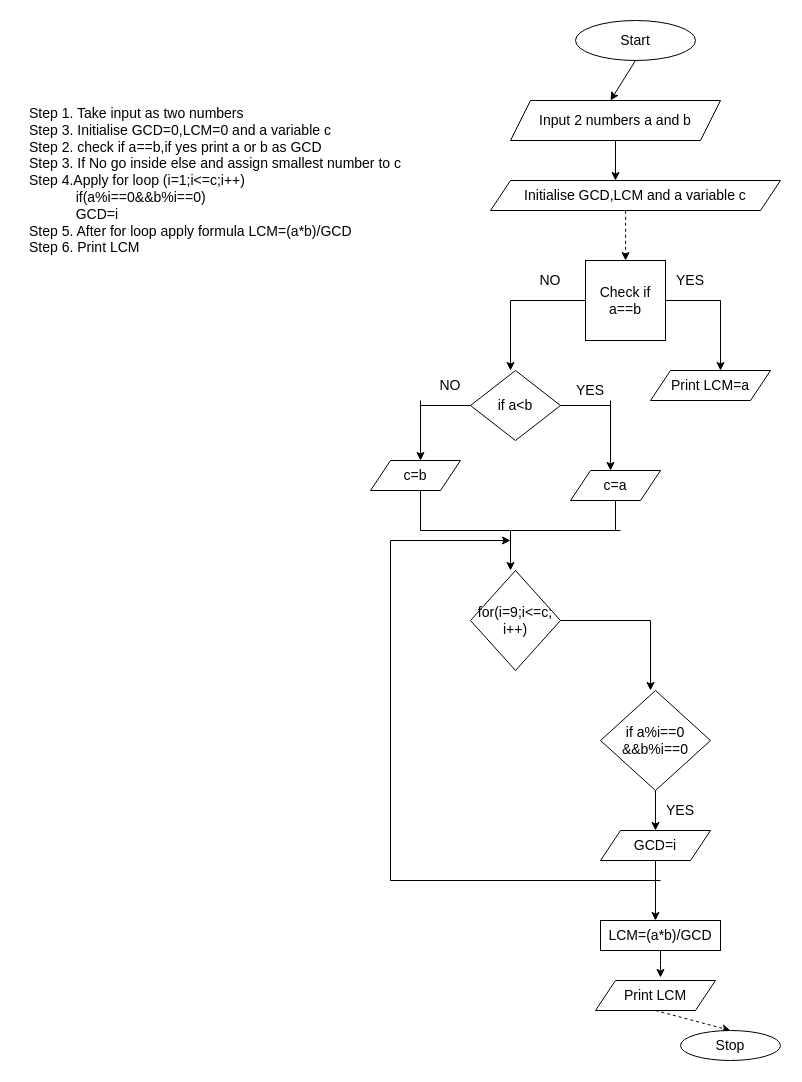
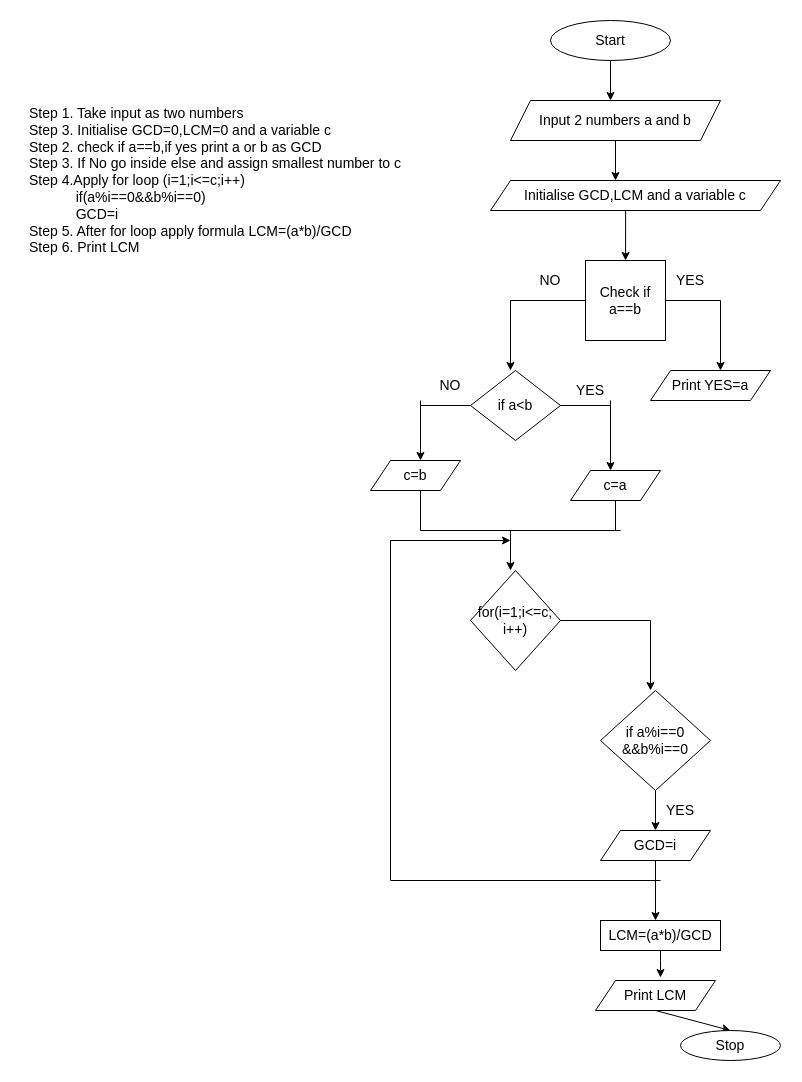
  <mxCell id="0" />
  <mxCell id="1" parent="0" />
  <mxCell id="2" value="&lt;div style=&quot;text-align: left&quot;&gt;&lt;span style=&quot;font-size: 14px&quot;&gt;Step 1. Take input as two numbers&lt;/span&gt;&lt;/div&gt;&lt;font style=&quot;font-size: 14px&quot;&gt;&lt;div style=&quot;text-align: left&quot;&gt;&lt;span&gt;Step 3. Initialise GCD=0,LCM=0 and a variable c&lt;/span&gt;&lt;/div&gt;&lt;div style=&quot;text-align: left&quot;&gt;&lt;span&gt;Step 2. check if a==b,if yes print a or b as GCD&lt;/span&gt;&lt;/div&gt;&lt;div style=&quot;text-align: left&quot;&gt;&lt;span&gt;Step 3. If No go inside else and assign smallest number to c&lt;/span&gt;&lt;/div&gt;&lt;div style=&quot;text-align: left&quot;&gt;&lt;span&gt;Step 4.Apply for loop (i=1;i&amp;lt;=c;i++)&lt;/span&gt;&lt;/div&gt;&lt;div style=&quot;text-align: left&quot;&gt;&lt;span&gt;&amp;nbsp; &amp;nbsp; &amp;nbsp; &amp;nbsp; &amp;nbsp; &amp;nbsp; if(a%i==0&amp;amp;&amp;amp;b%i==0)&lt;/span&gt;&lt;/div&gt;&lt;div style=&quot;text-align: left&quot;&gt;&lt;span&gt;&amp;nbsp; &amp;nbsp; &amp;nbsp; &amp;nbsp; &amp;nbsp; &amp;nbsp; GCD=i&lt;/span&gt;&lt;/div&gt;&lt;div style=&quot;text-align: left&quot;&gt;&lt;span&gt;Step 5. After for loop apply formula LCM=(a*b)/GCD&lt;/span&gt;&lt;/div&gt;&lt;div style=&quot;text-align: left&quot;&gt;Step 6. Print LCM&lt;/div&gt;&lt;/font&gt;" style="text;html=1;strokeColor=none;fillColor=none;align=center;verticalAlign=middle;whiteSpace=wrap;rounded=0;" vertex="1" parent="1"><mxGeometry x="20" y="110" width="390" height="140" as="geometry" /></mxCell>
- <mxCell id="3" value="&lt;font style=&quot;font-size: 14px&quot;&gt;Start&lt;/font&gt;" style="ellipse;whiteSpace=wrap;html=1;" vertex="1" parent="1"><mxGeometry x="575" y="20" width="120" height="40" as="geometry" /></mxCell>
+ <mxCell id="3" value="&lt;font style=&quot;font-size: 14px&quot;&gt;Start&lt;/font&gt;" style="ellipse;whiteSpace=wrap;html=1;" vertex="1" parent="1"><mxGeometry x="550" y="20" width="120" height="40" as="geometry" /></mxCell>
  <mxCell id="4" value="" style="endArrow=classic;html=1;exitX=0.5;exitY=1;exitDx=0;exitDy=0;" edge="1" parent="1" source="3"><mxGeometry width="50" height="50" relative="1" as="geometry"><mxPoint x="380" y="300" as="sourcePoint" /><mxPoint x="610" y="100" as="targetPoint" /></mxGeometry></mxCell>
  <mxCell id="5" value="&lt;font style=&quot;font-size: 14px&quot;&gt;Input 2 numbers a and b&lt;/font&gt;" style="shape=parallelogram;perimeter=parallelogramPerimeter;whiteSpace=wrap;html=1;fixedSize=1;" vertex="1" parent="1"><mxGeometry x="510" y="100" width="210" height="40" as="geometry" /></mxCell>
  <mxCell id="6" value="&lt;font style=&quot;font-size: 14px&quot;&gt;Initialise GCD,LCM and a variable c&lt;/font&gt;" style="shape=parallelogram;perimeter=parallelogramPerimeter;whiteSpace=wrap;html=1;fixedSize=1;" vertex="1" parent="1"><mxGeometry x="490" y="180" width="290" height="30" as="geometry" /></mxCell>
  <mxCell id="7" value="" style="endArrow=classic;html=1;exitX=0.5;exitY=1;exitDx=0;exitDy=0;" edge="1" parent="1" source="5"><mxGeometry width="50" height="50" relative="1" as="geometry"><mxPoint x="380" y="300" as="sourcePoint" /><mxPoint x="615" y="180" as="targetPoint" /></mxGeometry></mxCell>
  <mxCell id="8" value="&lt;font style=&quot;font-size: 14px&quot;&gt;Check if a==b&lt;/font&gt;" style="whiteSpace=wrap;html=1;rounded=0;" vertex="1" parent="1"><mxGeometry x="585" y="260" width="80" height="80" as="geometry" /></mxCell>
  <mxCell id="9" value="" style="endArrow=none;html=1;exitX=1;exitY=0.5;exitDx=0;exitDy=0;" edge="1" parent="1" source="8"><mxGeometry width="50" height="50" relative="1" as="geometry"><mxPoint x="380" y="280" as="sourcePoint" /><mxPoint x="720" y="300" as="targetPoint" /></mxGeometry></mxCell>
  <mxCell id="10" value="" style="endArrow=classic;html=1;" edge="1" parent="1"><mxGeometry width="50" height="50" relative="1" as="geometry"><mxPoint x="720" y="300" as="sourcePoint" /><mxPoint x="720" y="370" as="targetPoint" /></mxGeometry></mxCell>
- <mxCell id="11" value="&lt;font style=&quot;font-size: 14px&quot;&gt;Print LCM=a&lt;/font&gt;" style="shape=parallelogram;perimeter=parallelogramPerimeter;whiteSpace=wrap;html=1;fixedSize=1;" vertex="1" parent="1"><mxGeometry x="650" y="370" width="120" height="30" as="geometry" /></mxCell>
+ <mxCell id="11" value="&lt;font style=&quot;font-size: 14px&quot;&gt;Print YES=a&lt;/font&gt;" style="shape=parallelogram;perimeter=parallelogramPerimeter;whiteSpace=wrap;html=1;fixedSize=1;" vertex="1" parent="1"><mxGeometry x="650" y="370" width="120" height="30" as="geometry" /></mxCell>
  <mxCell id="12" value="" style="endArrow=none;html=1;exitX=0;exitY=0.5;exitDx=0;exitDy=0;" edge="1" parent="1" source="8"><mxGeometry width="50" height="50" relative="1" as="geometry"><mxPoint x="380" y="280" as="sourcePoint" /><mxPoint x="510" y="300" as="targetPoint" /></mxGeometry></mxCell>
  <mxCell id="13" value="" style="endArrow=classic;html=1;" edge="1" parent="1"><mxGeometry width="50" height="50" relative="1" as="geometry"><mxPoint x="510" y="300" as="sourcePoint" /><mxPoint x="510" y="370" as="targetPoint" /></mxGeometry></mxCell>
  <mxCell id="14" value="&lt;font style=&quot;font-size: 14px&quot;&gt;if a&amp;lt;b&lt;br&gt;&lt;/font&gt;" style="rhombus;whiteSpace=wrap;html=1;" vertex="1" parent="1"><mxGeometry x="470" y="370" width="90" height="70" as="geometry" /></mxCell>
  <mxCell id="15" value="&lt;font style=&quot;font-size: 14px&quot;&gt;YES&lt;/font&gt;" style="text;html=1;strokeColor=none;fillColor=none;align=center;verticalAlign=middle;whiteSpace=wrap;rounded=0;" vertex="1" parent="1"><mxGeometry x="670" y="270" width="40" height="20" as="geometry" /></mxCell>
  <mxCell id="16" value="&lt;font style=&quot;font-size: 14px&quot;&gt;NO&lt;/font&gt;" style="text;html=1;strokeColor=none;fillColor=none;align=center;verticalAlign=middle;whiteSpace=wrap;rounded=0;" vertex="1" parent="1"><mxGeometry x="530" y="270" width="40" height="20" as="geometry" /></mxCell>
  <mxCell id="17" value="" style="endArrow=none;html=1;exitX=1;exitY=0.5;exitDx=0;exitDy=0;" edge="1" parent="1" source="14"><mxGeometry width="50" height="50" relative="1" as="geometry"><mxPoint x="380" y="370" as="sourcePoint" /><mxPoint x="610" y="405" as="targetPoint" /></mxGeometry></mxCell>
  <mxCell id="18" value="" style="endArrow=classic;html=1;" edge="1" parent="1"><mxGeometry width="50" height="50" relative="1" as="geometry"><mxPoint x="610" y="400" as="sourcePoint" /><mxPoint x="610" y="470" as="targetPoint" /></mxGeometry></mxCell>
  <mxCell id="19" value="&lt;font style=&quot;font-size: 14px&quot;&gt;c=a&lt;/font&gt;" style="shape=parallelogram;perimeter=parallelogramPerimeter;whiteSpace=wrap;html=1;fixedSize=1;" vertex="1" parent="1"><mxGeometry x="570" y="470" width="90" height="30" as="geometry" /></mxCell>
  <mxCell id="20" value="" style="endArrow=none;html=1;exitX=0;exitY=0.5;exitDx=0;exitDy=0;" edge="1" parent="1" source="14"><mxGeometry width="50" height="50" relative="1" as="geometry"><mxPoint x="380" y="370" as="sourcePoint" /><mxPoint x="420" y="405" as="targetPoint" /></mxGeometry></mxCell>
  <mxCell id="21" value="" style="endArrow=classic;html=1;" edge="1" parent="1"><mxGeometry width="50" height="50" relative="1" as="geometry"><mxPoint x="420" y="400" as="sourcePoint" /><mxPoint x="420" y="460" as="targetPoint" /></mxGeometry></mxCell>
  <mxCell id="22" value="&lt;font style=&quot;font-size: 14px&quot;&gt;c=b&lt;/font&gt;" style="shape=parallelogram;perimeter=parallelogramPerimeter;whiteSpace=wrap;html=1;fixedSize=1;" vertex="1" parent="1"><mxGeometry x="370" y="460" width="90" height="30" as="geometry" /></mxCell>
  <mxCell id="23" value="&lt;font style=&quot;font-size: 14px&quot;&gt;YES&lt;/font&gt;" style="text;html=1;strokeColor=none;fillColor=none;align=center;verticalAlign=middle;whiteSpace=wrap;rounded=0;" vertex="1" parent="1"><mxGeometry x="570" y="380" width="40" height="20" as="geometry" /></mxCell>
  <mxCell id="24" value="&lt;font style=&quot;font-size: 14px&quot;&gt;NO&lt;/font&gt;" style="text;html=1;strokeColor=none;fillColor=none;align=center;verticalAlign=middle;whiteSpace=wrap;rounded=0;" vertex="1" parent="1"><mxGeometry x="430" y="375" width="40" height="20" as="geometry" /></mxCell>
  <mxCell id="25" value="" style="endArrow=none;html=1;" edge="1" parent="1"><mxGeometry width="50" height="50" relative="1" as="geometry"><mxPoint x="420" y="490" as="sourcePoint" /><mxPoint x="420" y="530" as="targetPoint" /><Array as="points" /></mxGeometry></mxCell>
  <mxCell id="26" value="" style="endArrow=none;html=1;exitX=0.5;exitY=1;exitDx=0;exitDy=0;" edge="1" parent="1" source="19"><mxGeometry width="50" height="50" relative="1" as="geometry"><mxPoint x="380" y="470" as="sourcePoint" /><mxPoint x="615" y="530" as="targetPoint" /></mxGeometry></mxCell>
  <mxCell id="27" value="" style="endArrow=none;html=1;" edge="1" parent="1"><mxGeometry width="50" height="50" relative="1" as="geometry"><mxPoint x="420" y="530" as="sourcePoint" /><mxPoint x="620" y="530" as="targetPoint" /></mxGeometry></mxCell>
  <mxCell id="28" value="" style="endArrow=classic;html=1;" edge="1" parent="1"><mxGeometry width="50" height="50" relative="1" as="geometry"><mxPoint x="510" y="530" as="sourcePoint" /><mxPoint x="510" y="570" as="targetPoint" /></mxGeometry></mxCell>
- <mxCell id="29" value="&lt;font style=&quot;font-size: 14px&quot;&gt;for(i=9;i&amp;lt;=c;&lt;br&gt;i++)&lt;/font&gt;" style="rhombus;whiteSpace=wrap;html=1;" vertex="1" parent="1"><mxGeometry x="470" y="570" width="90" height="100" as="geometry" /></mxCell>
+ <mxCell id="29" value="&lt;font style=&quot;font-size: 14px&quot;&gt;for(i=1;i&amp;lt;=c;&lt;br&gt;i++)&lt;/font&gt;" style="rhombus;whiteSpace=wrap;html=1;" vertex="1" parent="1"><mxGeometry x="470" y="570" width="90" height="100" as="geometry" /></mxCell>
  <mxCell id="30" value="" style="endArrow=none;html=1;exitX=1;exitY=0.5;exitDx=0;exitDy=0;" edge="1" parent="1" source="29"><mxGeometry width="50" height="50" relative="1" as="geometry"><mxPoint x="460" y="580" as="sourcePoint" /><mxPoint x="650" y="620" as="targetPoint" /></mxGeometry></mxCell>
  <mxCell id="31" value="" style="endArrow=classic;html=1;" edge="1" parent="1"><mxGeometry width="50" height="50" relative="1" as="geometry"><mxPoint x="650" y="620" as="sourcePoint" /><mxPoint x="650" y="690" as="targetPoint" /></mxGeometry></mxCell>
  <mxCell id="32" value="&lt;font style=&quot;font-size: 14px&quot;&gt;if a%i==0&lt;br&gt;&amp;amp;&amp;amp;b%i==0&lt;/font&gt;" style="rhombus;whiteSpace=wrap;html=1;" vertex="1" parent="1"><mxGeometry x="600" y="690" width="110" height="100" as="geometry" /></mxCell>
  <mxCell id="33" value="" style="endArrow=classic;html=1;exitX=0.5;exitY=1;exitDx=0;exitDy=0;" edge="1" parent="1" source="32"><mxGeometry width="50" height="50" relative="1" as="geometry"><mxPoint x="460" y="770" as="sourcePoint" /><mxPoint x="655" y="830" as="targetPoint" /></mxGeometry></mxCell>
  <mxCell id="34" value="&lt;font style=&quot;font-size: 14px&quot;&gt;GCD=i&lt;/font&gt;" style="shape=parallelogram;perimeter=parallelogramPerimeter;whiteSpace=wrap;html=1;fixedSize=1;" vertex="1" parent="1"><mxGeometry x="600" y="830" width="110" height="30" as="geometry" /></mxCell>
  <mxCell id="35" value="" style="endArrow=classic;html=1;exitX=0.5;exitY=1;exitDx=0;exitDy=0;" edge="1" parent="1" source="34"><mxGeometry width="50" height="50" relative="1" as="geometry"><mxPoint x="460" y="870" as="sourcePoint" /><mxPoint x="655" y="920" as="targetPoint" /></mxGeometry></mxCell>
  <mxCell id="36" value="&lt;font style=&quot;font-size: 14px&quot;&gt;Print LCM&lt;/font&gt;" style="shape=parallelogram;perimeter=parallelogramPerimeter;whiteSpace=wrap;html=1;fixedSize=1;" vertex="1" parent="1"><mxGeometry x="595" y="980" width="120" height="30" as="geometry" /></mxCell>
  <mxCell id="37" value="" style="endArrow=none;html=1;" edge="1" parent="1"><mxGeometry width="50" height="50" relative="1" as="geometry"><mxPoint x="660" y="880" as="sourcePoint" /><mxPoint x="390" y="880" as="targetPoint" /></mxGeometry></mxCell>
  <mxCell id="38" value="" style="endArrow=none;html=1;" edge="1" parent="1"><mxGeometry width="50" height="50" relative="1" as="geometry"><mxPoint x="390" y="880" as="sourcePoint" /><mxPoint x="390" y="540" as="targetPoint" /></mxGeometry></mxCell>
  <mxCell id="39" value="" style="endArrow=classic;html=1;" edge="1" parent="1"><mxGeometry width="50" height="50" relative="1" as="geometry"><mxPoint x="390" y="540" as="sourcePoint" /><mxPoint x="510" y="540" as="targetPoint" /></mxGeometry></mxCell>
- <mxCell id="40" value="" style="endArrow=classic;html=1;exitX=0.5;exitY=1;exitDx=0;exitDy=0;entryX=0.5;entryY=0;entryDx=0;entryDy=0;dashed=1;" edge="1" parent="1" source="36" target="41"><mxGeometry width="50" height="50" relative="1" as="geometry"><mxPoint x="270" y="840" as="sourcePoint" /><mxPoint x="655" y="990" as="targetPoint" /></mxGeometry></mxCell>
+ <mxCell id="40" value="" style="endArrow=classic;html=1;exitX=0.5;exitY=1;exitDx=0;exitDy=0;entryX=0.5;entryY=0;entryDx=0;entryDy=0;" edge="1" parent="1" source="36" target="41"><mxGeometry width="50" height="50" relative="1" as="geometry"><mxPoint x="270" y="840" as="sourcePoint" /><mxPoint x="655" y="990" as="targetPoint" /></mxGeometry></mxCell>
  <mxCell id="41" value="&lt;font style=&quot;font-size: 14px&quot;&gt;Stop&lt;/font&gt;" style="ellipse;whiteSpace=wrap;html=1;" vertex="1" parent="1"><mxGeometry x="680" y="1030" width="100" height="30" as="geometry" /></mxCell>
  <mxCell id="42" value="&lt;font style=&quot;font-size: 14px&quot;&gt;YES&lt;/font&gt;" style="text;html=1;strokeColor=none;fillColor=none;align=center;verticalAlign=middle;whiteSpace=wrap;rounded=0;" vertex="1" parent="1"><mxGeometry x="660" y="800" width="40" height="20" as="geometry" /></mxCell>
  <mxCell id="43" value="&lt;font style=&quot;font-size: 14px&quot;&gt;LCM=(a*b)/GCD&lt;/font&gt;" style="rounded=0;whiteSpace=wrap;html=1;" vertex="1" parent="1"><mxGeometry x="600" y="920" width="120" height="30" as="geometry" /></mxCell>
  <mxCell id="44" value="" style="endArrow=classic;html=1;exitX=0.5;exitY=1;exitDx=0;exitDy=0;" edge="1" parent="1" source="43"><mxGeometry width="50" height="50" relative="1" as="geometry"><mxPoint x="380" y="890" as="sourcePoint" /><mxPoint x="660" y="977" as="targetPoint" /><Array as="points"><mxPoint x="660" y="970" /></Array></mxGeometry></mxCell>
- <mxCell id="45" value="" style="endArrow=classic;html=1;exitX=0.466;exitY=1.01;exitDx=0;exitDy=0;exitPerimeter=0;dashed=1;" edge="1" parent="1" source="6" target="8"><mxGeometry width="50" height="50" relative="1" as="geometry"><mxPoint x="440" y="350" as="sourcePoint" /><mxPoint x="490" y="300" as="targetPoint" /></mxGeometry></mxCell>
+ <mxCell id="45" value="" style="endArrow=classic;html=1;exitX=0.466;exitY=1.01;exitDx=0;exitDy=0;exitPerimeter=0;" edge="1" parent="1" source="6" target="8"><mxGeometry width="50" height="50" relative="1" as="geometry"><mxPoint x="440" y="350" as="sourcePoint" /><mxPoint x="490" y="300" as="targetPoint" /></mxGeometry></mxCell>
